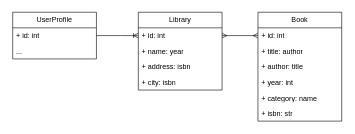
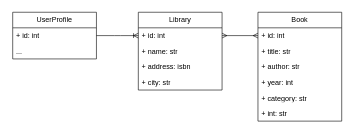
  <mxCell id="0" />
  <mxCell id="1" parent="0" />
  <mxCell id="2" value="UserProfile" style="swimlane;fontStyle=0;childLayout=stackLayout;horizontal=1;startSize=26;fillColor=none;horizontalStack=0;resizeParent=1;resizeParentMax=0;resizeLast=0;collapsible=1;marginBottom=0;whiteSpace=wrap;html=1;" vertex="1" parent="1"><mxGeometry x="20" y="20" width="140" height="78" as="geometry" /></mxCell>
  <mxCell id="3" value="+ id: int" style="text;strokeColor=none;fillColor=none;align=left;verticalAlign=top;spacingLeft=4;spacingRight=4;overflow=hidden;rotatable=0;points=[[0,0.5],[1,0.5]];portConstraint=eastwest;whiteSpace=wrap;html=1;" vertex="1" parent="2"><mxGeometry y="26" width="140" height="26" as="geometry" /></mxCell>
  <mxCell id="4" value="..." style="text;strokeColor=none;fillColor=none;align=left;verticalAlign=top;spacingLeft=4;spacingRight=4;overflow=hidden;rotatable=0;points=[[0,0.5],[1,0.5]];portConstraint=eastwest;whiteSpace=wrap;html=1;" vertex="1" parent="2"><mxGeometry y="52" width="140" height="26" as="geometry" /></mxCell>
  <mxCell id="5" value="Library" style="swimlane;fontStyle=0;childLayout=stackLayout;horizontal=1;startSize=26;fillColor=none;horizontalStack=0;resizeParent=1;resizeParentMax=0;resizeLast=0;collapsible=1;marginBottom=0;whiteSpace=wrap;html=1;" vertex="1" parent="1"><mxGeometry x="230" y="20" width="140" height="130" as="geometry" /></mxCell>
  <mxCell id="6" value="+ id: int" style="text;strokeColor=none;fillColor=none;align=left;verticalAlign=top;spacingLeft=4;spacingRight=4;overflow=hidden;rotatable=0;points=[[0,0.5],[1,0.5]];portConstraint=eastwest;whiteSpace=wrap;html=1;" vertex="1" parent="5"><mxGeometry y="26" width="140" height="26" as="geometry" /></mxCell>
- <mxCell id="7" value="+ name: year" style="text;strokeColor=none;fillColor=none;align=left;verticalAlign=top;spacingLeft=4;spacingRight=4;overflow=hidden;rotatable=0;points=[[0,0.5],[1,0.5]];portConstraint=eastwest;whiteSpace=wrap;html=1;" vertex="1" parent="5"><mxGeometry y="52" width="140" height="26" as="geometry" /></mxCell>
+ <mxCell id="7" value="+ name: str" style="text;strokeColor=none;fillColor=none;align=left;verticalAlign=top;spacingLeft=4;spacingRight=4;overflow=hidden;rotatable=0;points=[[0,0.5],[1,0.5]];portConstraint=eastwest;whiteSpace=wrap;html=1;" vertex="1" parent="5"><mxGeometry y="52" width="140" height="26" as="geometry" /></mxCell>
  <mxCell id="8" value="+ address: isbn" style="text;strokeColor=none;fillColor=none;align=left;verticalAlign=top;spacingLeft=4;spacingRight=4;overflow=hidden;rotatable=0;points=[[0,0.5],[1,0.5]];portConstraint=eastwest;whiteSpace=wrap;html=1;" vertex="1" parent="5"><mxGeometry y="78" width="140" height="26" as="geometry" /></mxCell>
- <mxCell id="9" value="+ city: isbn" style="text;strokeColor=none;fillColor=none;align=left;verticalAlign=top;spacingLeft=4;spacingRight=4;overflow=hidden;rotatable=0;points=[[0,0.5],[1,0.5]];portConstraint=eastwest;whiteSpace=wrap;html=1;" vertex="1" parent="5"><mxGeometry y="104" width="140" height="26" as="geometry" /></mxCell>
+ <mxCell id="9" value="+ city: str" style="text;strokeColor=none;fillColor=none;align=left;verticalAlign=top;spacingLeft=4;spacingRight=4;overflow=hidden;rotatable=0;points=[[0,0.5],[1,0.5]];portConstraint=eastwest;whiteSpace=wrap;html=1;" vertex="1" parent="5"><mxGeometry y="104" width="140" height="26" as="geometry" /></mxCell>
  <mxCell id="10" value="Book" style="swimlane;fontStyle=0;childLayout=stackLayout;horizontal=1;startSize=26;fillColor=none;horizontalStack=0;resizeParent=1;resizeParentMax=0;resizeLast=0;collapsible=1;marginBottom=0;whiteSpace=wrap;html=1;" vertex="1" parent="1"><mxGeometry x="430" y="20" width="140" height="182" as="geometry" /></mxCell>
  <mxCell id="11" value="+ id: int" style="text;strokeColor=none;fillColor=none;align=left;verticalAlign=top;spacingLeft=4;spacingRight=4;overflow=hidden;rotatable=0;points=[[0,0.5],[1,0.5]];portConstraint=eastwest;whiteSpace=wrap;html=1;" vertex="1" parent="10"><mxGeometry y="26" width="140" height="26" as="geometry" /></mxCell>
- <mxCell id="12" value="+ title: author" style="text;strokeColor=none;fillColor=none;align=left;verticalAlign=top;spacingLeft=4;spacingRight=4;overflow=hidden;rotatable=0;points=[[0,0.5],[1,0.5]];portConstraint=eastwest;whiteSpace=wrap;html=1;" vertex="1" parent="10"><mxGeometry y="52" width="140" height="26" as="geometry" /></mxCell>
- <mxCell id="13" value="+ author: title" style="text;strokeColor=none;fillColor=none;align=left;verticalAlign=top;spacingLeft=4;spacingRight=4;overflow=hidden;rotatable=0;points=[[0,0.5],[1,0.5]];portConstraint=eastwest;whiteSpace=wrap;html=1;" vertex="1" parent="10"><mxGeometry y="78" width="140" height="26" as="geometry" /></mxCell>
+ <mxCell id="12" value="+ title: str" style="text;strokeColor=none;fillColor=none;align=left;verticalAlign=top;spacingLeft=4;spacingRight=4;overflow=hidden;rotatable=0;points=[[0,0.5],[1,0.5]];portConstraint=eastwest;whiteSpace=wrap;html=1;" vertex="1" parent="10"><mxGeometry y="52" width="140" height="26" as="geometry" /></mxCell>
+ <mxCell id="13" value="+ author: str" style="text;strokeColor=none;fillColor=none;align=left;verticalAlign=top;spacingLeft=4;spacingRight=4;overflow=hidden;rotatable=0;points=[[0,0.5],[1,0.5]];portConstraint=eastwest;whiteSpace=wrap;html=1;" vertex="1" parent="10"><mxGeometry y="78" width="140" height="26" as="geometry" /></mxCell>
  <mxCell id="14" value="+ year: int" style="text;strokeColor=none;fillColor=none;align=left;verticalAlign=top;spacingLeft=4;spacingRight=4;overflow=hidden;rotatable=0;points=[[0,0.5],[1,0.5]];portConstraint=eastwest;whiteSpace=wrap;html=1;" vertex="1" parent="10"><mxGeometry y="104" width="140" height="26" as="geometry" /></mxCell>
- <mxCell id="15" value="+ category: name" style="text;strokeColor=none;fillColor=none;align=left;verticalAlign=top;spacingLeft=4;spacingRight=4;overflow=hidden;rotatable=0;points=[[0,0.5],[1,0.5]];portConstraint=eastwest;whiteSpace=wrap;html=1;" vertex="1" parent="10"><mxGeometry y="130" width="140" height="26" as="geometry" /></mxCell>
- <mxCell id="16" value="+ isbn: str" style="text;strokeColor=none;fillColor=none;align=left;verticalAlign=top;spacingLeft=4;spacingRight=4;overflow=hidden;rotatable=0;points=[[0,0.5],[1,0.5]];portConstraint=eastwest;whiteSpace=wrap;html=1;" vertex="1" parent="10"><mxGeometry y="156" width="140" height="26" as="geometry" /></mxCell>
+ <mxCell id="15" value="+ category: str" style="text;strokeColor=none;fillColor=none;align=left;verticalAlign=top;spacingLeft=4;spacingRight=4;overflow=hidden;rotatable=0;points=[[0,0.5],[1,0.5]];portConstraint=eastwest;whiteSpace=wrap;html=1;" vertex="1" parent="10"><mxGeometry y="130" width="140" height="26" as="geometry" /></mxCell>
+ <mxCell id="16" value="+ int: str" style="text;strokeColor=none;fillColor=none;align=left;verticalAlign=top;spacingLeft=4;spacingRight=4;overflow=hidden;rotatable=0;points=[[0,0.5],[1,0.5]];portConstraint=eastwest;whiteSpace=wrap;html=1;" vertex="1" parent="10"><mxGeometry y="156" width="140" height="26" as="geometry" /></mxCell>
  <mxCell id="17" value="" style="edgeStyle=entityRelationEdgeStyle;fontSize=12;html=1;endArrow=ERmany;startArrow=ERmany;rounded=0;exitX=1;exitY=0.5;exitDx=0;exitDy=0;" edge="1" parent="1" source="6" target="11"><mxGeometry width="100" height="100" relative="1" as="geometry"><mxPoint x="170" y="69" as="sourcePoint" /><mxPoint x="240" y="69" as="targetPoint" /></mxGeometry></mxCell>
  <mxCell id="18" value="" style="edgeStyle=entityRelationEdgeStyle;fontSize=12;html=1;endArrow=ERoneToMany;rounded=0;entryX=0;entryY=0.5;entryDx=0;entryDy=0;" edge="1" parent="1" source="3" target="6"><mxGeometry width="100" height="100" relative="1" as="geometry"><mxPoint x="270" y="190" as="sourcePoint" /><mxPoint x="370" y="90" as="targetPoint" /></mxGeometry></mxCell>
